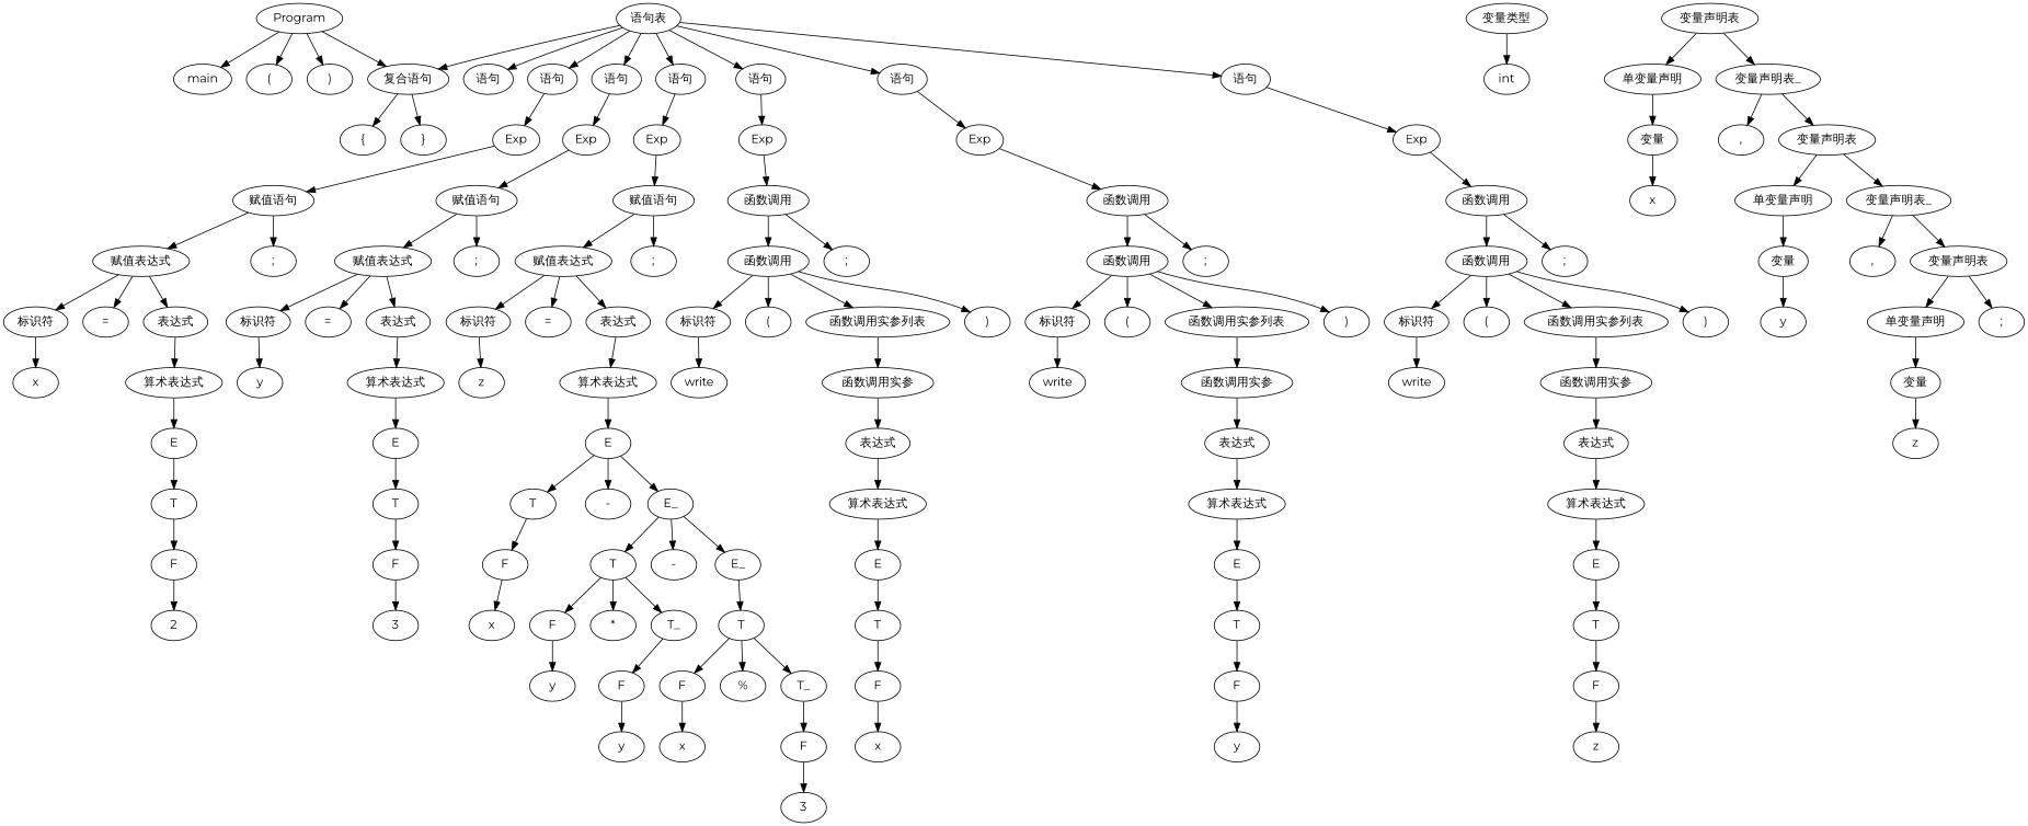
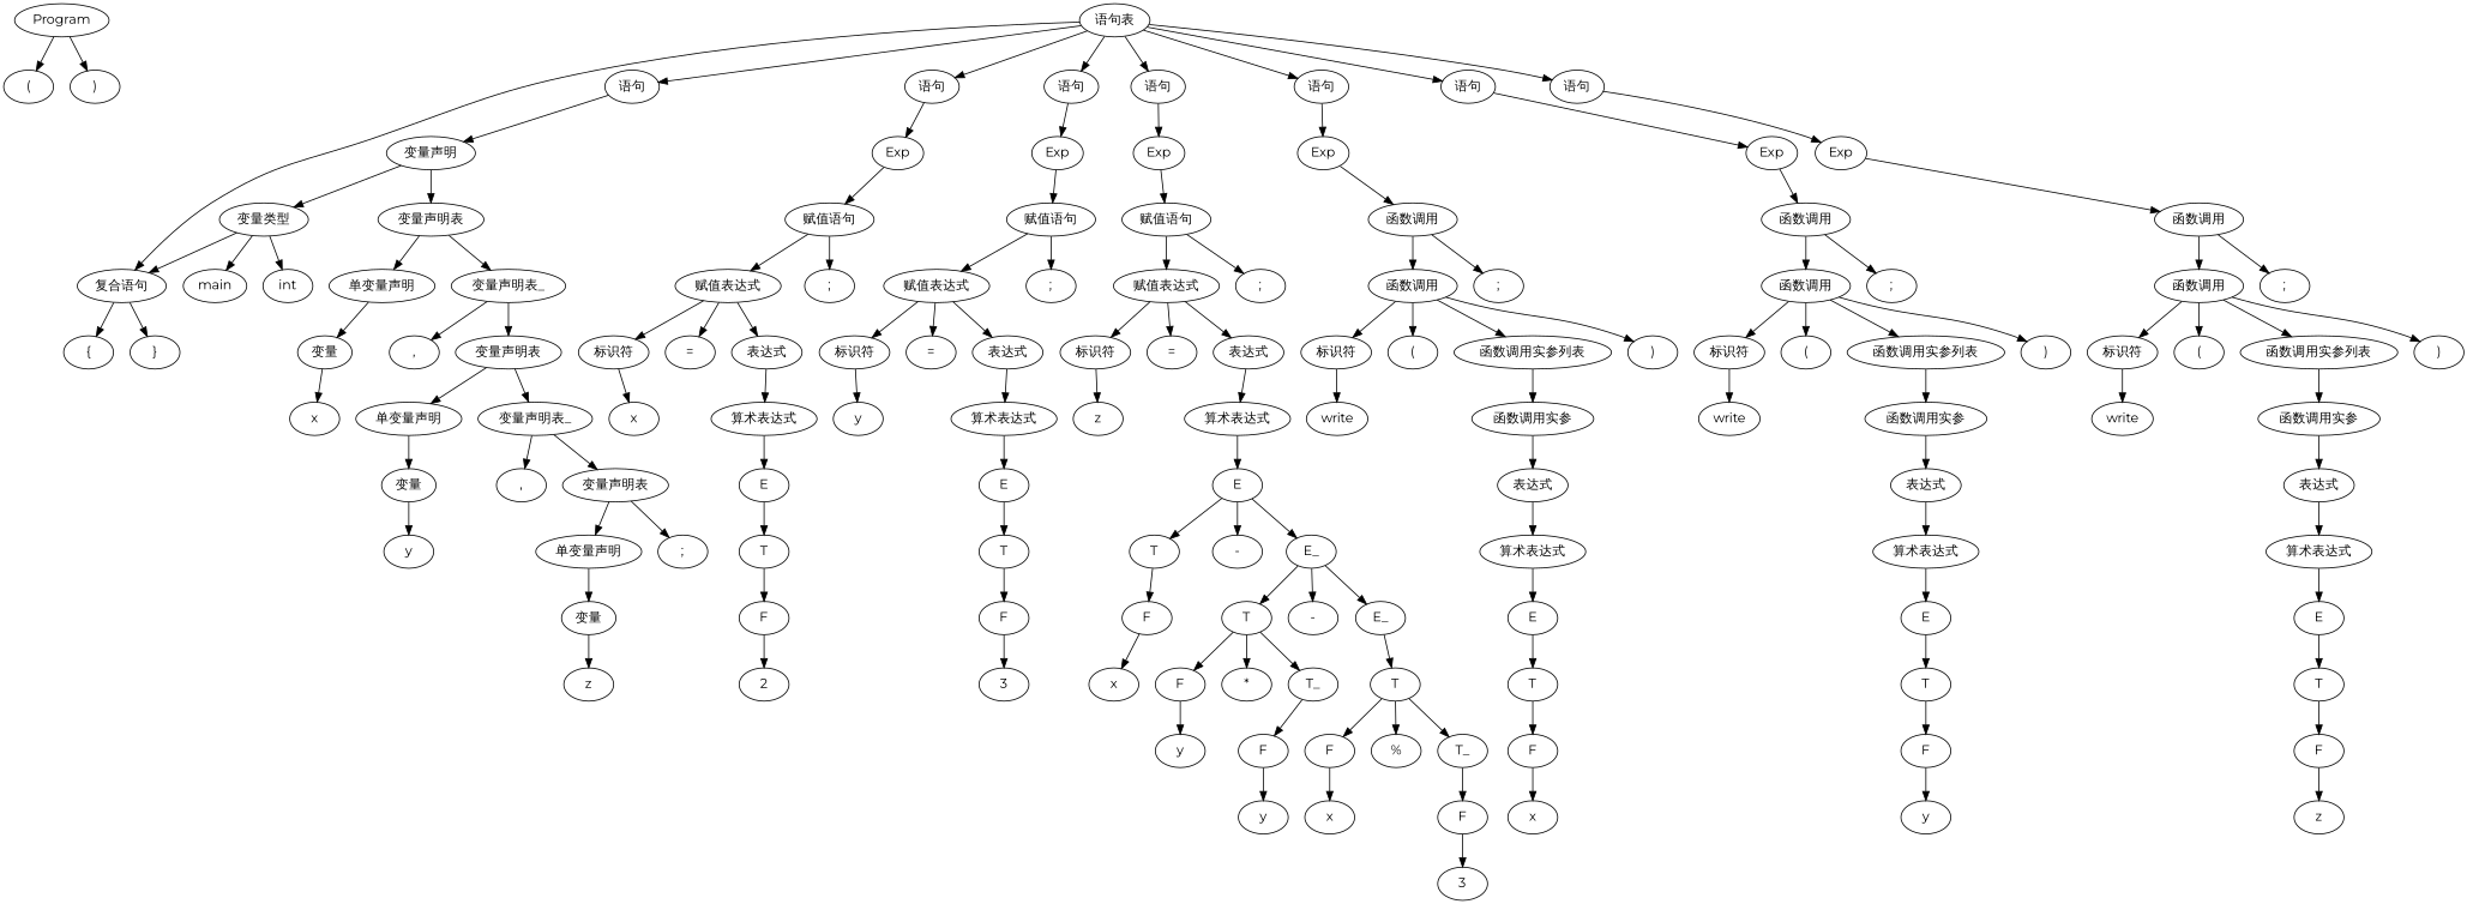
  digraph {
    fontname=Montserrat
    node [fontname=Montserrat]
    edge [fontname=Montserrat]
    n1 [label=Program]
    n2 [label=main]
    n3 [label="("]
    n4 [label=")"]
    n5 [label="复合语句"]
    n6 [label="{"]
    n7 [label="}"]
    n8 [label="语句表"]
    n9 [label="语句"]
    n10 [label="语句"]
    n11 [label="语句"]
    n12 [label="语句"]
    n13 [label="语句"]
    n14 [label="语句"]
    n15 [label="语句"]
+   n16 [label="变量声明"]
    n17 [label=Exp]
    n18 [label=Exp]
    n19 [label=Exp]
    n20 [label=Exp]
    n21 [label=Exp]
    n22 [label=Exp]
    n23 [label="变量类型"]
    n24 [label="变量声明表"]
    n25 [label=int]
    n26 [label="单变量声明"]
    n27 [label="变量声明表_"]
    n28 [label="变量"]
    n29 [label=","]
    n30 [label="变量声明表"]
    n31 [label=x]
    n32 [label="单变量声明"]
    n33 [label="变量声明表_"]
    n34 [label="变量"]
    n35 [label=","]
    n36 [label="变量声明表"]
    n37 [label=y]
    n38 [label="单变量声明"]
    n39 [label=";"]
    n40 [label="变量"]
    n41 [label=z]
    n42 [label="赋值语句"]
    n43 [label="赋值表达式"]
    n44 [label=";"]
    n45 [label="标识符"]
    n46 [label="="]
    n47 [label="表达式"]
    n48 [label=x]
    n49 [label="算术表达式"]
    n50 [label=E]
    n51 [label=T]
    n52 [label=F]
    n53 [label=2]
    n54 [label="赋值语句"]
    n55 [label="赋值表达式"]
    n56 [label=";"]
    n57 [label="标识符"]
    n58 [label="="]
    n59 [label="表达式"]
    n60 [label=y]
    n61 [label="算术表达式"]
    n62 [label=E]
    n63 [label=T]
    n64 [label=F]
    n65 [label=3]
    n66 [label="赋值语句"]
    n67 [label="赋值表达式"]
    n68 [label=";"]
    n69 [label="标识符"]
    n70 [label="="]
    n71 [label="表达式"]
    n72 [label=z]
    n73 [label="算术表达式"]
    n74 [label=E]
    n75 [label=T]
    n76 [label="-"]
    n77 [label=E_]
    n78 [label=F]
    n79 [label=T]
    n80 [label="-"]
    n81 [label=E_]
    n82 [label=x]
    n83 [label=F]
    n84 [label="*"]
    n85 [label=T_]
    n86 [label=T]
    n87 [label=y]
    n88 [label=F]
    n89 [label=y]
    n90 [label=F]
    n91 [label="%"]
    n92 [label=T_]
    n93 [label=x]
    n94 [label=F]
    n95 [label=3]
    n96 [label="函数调用"]
    n97 [label="函数调用"]
    n98 [label=";"]
    n99 [label="标识符"]
    n100 [label="("]
    n101 [label="函数调用实参列表"]
    n102 [label=")"]
    n103 [label=write]
    n104 [label="函数调用实参"]
    n105 [label="表达式"]
    n106 [label="算术表达式"]
    n107 [label=E]
    n108 [label=T]
    n109 [label=F]
    n110 [label=x]
    n111 [label="函数调用"]
    n112 [label="函数调用"]
    n113 [label=";"]
    n114 [label="标识符"]
    n115 [label="("]
    n116 [label="函数调用实参列表"]
    n117 [label=")"]
    n118 [label=write]
    n119 [label="函数调用实参"]
    n120 [label="表达式"]
    n121 [label="算术表达式"]
    n122 [label=E]
    n123 [label=T]
    n124 [label=F]
    n125 [label=y]
    n126 [label="函数调用"]
    n127 [label="函数调用"]
    n128 [label=";"]
    n129 [label="标识符"]
    n130 [label="("]
    n131 [label="函数调用实参列表"]
    n132 [label=")"]
    n133 [label=write]
    n134 [label="函数调用实参"]
    n135 [label="表达式"]
    n136 [label="算术表达式"]
    n137 [label=E]
    n138 [label=T]
    n139 [label=F]
    n140 [label=z]
-   n1 -> n2
+   n23 -> n2
    n1 -> n3
    n1 -> n4
-   n1 -> n5
+   n23 -> n5
    n5 -> n6
    n5 -> n7
    n8 -> n5
    n8 -> n9
    n8 -> n10
    n8 -> n11
    n8 -> n12
    n8 -> n13
    n8 -> n14
    n8 -> n15
+   n9 -> n16
    n10 -> n17
    n11 -> n18
    n12 -> n19
    n13 -> n20
    n14 -> n21
    n15 -> n22
+   n16 -> n23
+   n16 -> n24
    n17 -> n42
    n18 -> n54
    n19 -> n66
    n20 -> n96
    n21 -> n111
    n22 -> n126
    n23 -> n25
    n24 -> n26
    n24 -> n27
    n26 -> n28
    n27 -> n29
    n27 -> n30
    n28 -> n31
    n30 -> n32
    n30 -> n33
    n32 -> n34
    n33 -> n35
    n33 -> n36
    n34 -> n37
    n36 -> n38
    n36 -> n39
    n38 -> n40
    n40 -> n41
    n42 -> n43
    n42 -> n44
    n43 -> n45
    n43 -> n46
    n43 -> n47
    n45 -> n48
    n47 -> n49
    n49 -> n50
    n50 -> n51
    n51 -> n52
    n52 -> n53
    n54 -> n55
    n54 -> n56
    n55 -> n57
    n55 -> n58
    n55 -> n59
    n57 -> n60
    n59 -> n61
    n61 -> n62
    n62 -> n63
    n63 -> n64
    n64 -> n65
    n66 -> n67
    n66 -> n68
    n67 -> n69
    n67 -> n70
    n67 -> n71
    n69 -> n72
    n71 -> n73
    n73 -> n74
    n74 -> n75
    n74 -> n76
    n74 -> n77
    n75 -> n78
    n77 -> n79
    n77 -> n80
    n77 -> n81
    n78 -> n82
    n79 -> n83
    n79 -> n84
    n79 -> n85
    n81 -> n86
    n83 -> n87
    n85 -> n88
    n86 -> n90
    n86 -> n91
    n86 -> n92
    n88 -> n89
    n90 -> n93
    n92 -> n94
    n94 -> n95
    n96 -> n97
    n96 -> n98
    n97 -> n99
    n97 -> n100
    n97 -> n101
    n97 -> n102
    n99 -> n103
    n101 -> n104
    n104 -> n105
    n105 -> n106
    n106 -> n107
    n107 -> n108
    n108 -> n109
    n109 -> n110
    n111 -> n112
    n111 -> n113
    n112 -> n114
    n112 -> n115
    n112 -> n116
    n112 -> n117
    n114 -> n118
    n116 -> n119
    n119 -> n120
    n120 -> n121
    n121 -> n122
    n122 -> n123
    n123 -> n124
    n124 -> n125
    n126 -> n127
    n126 -> n128
    n127 -> n129
    n127 -> n130
    n127 -> n131
    n127 -> n132
    n129 -> n133
    n131 -> n134
    n134 -> n135
    n135 -> n136
    n136 -> n137
    n137 -> n138
    n138 -> n139
    n139 -> n140
  }
